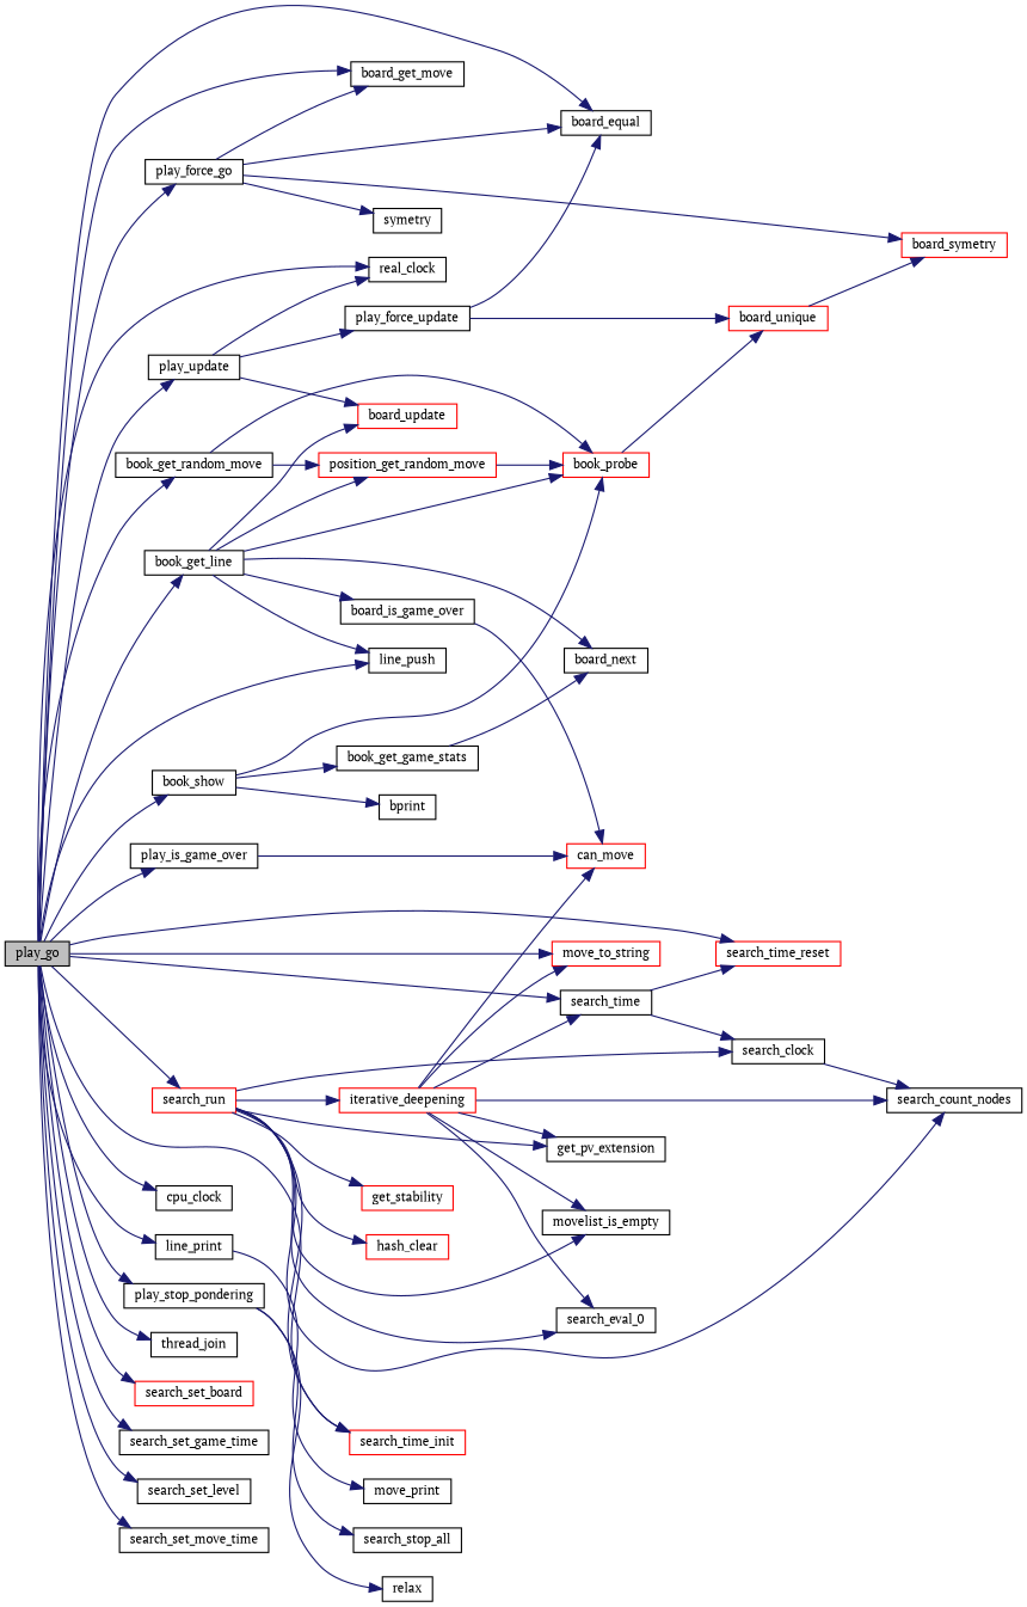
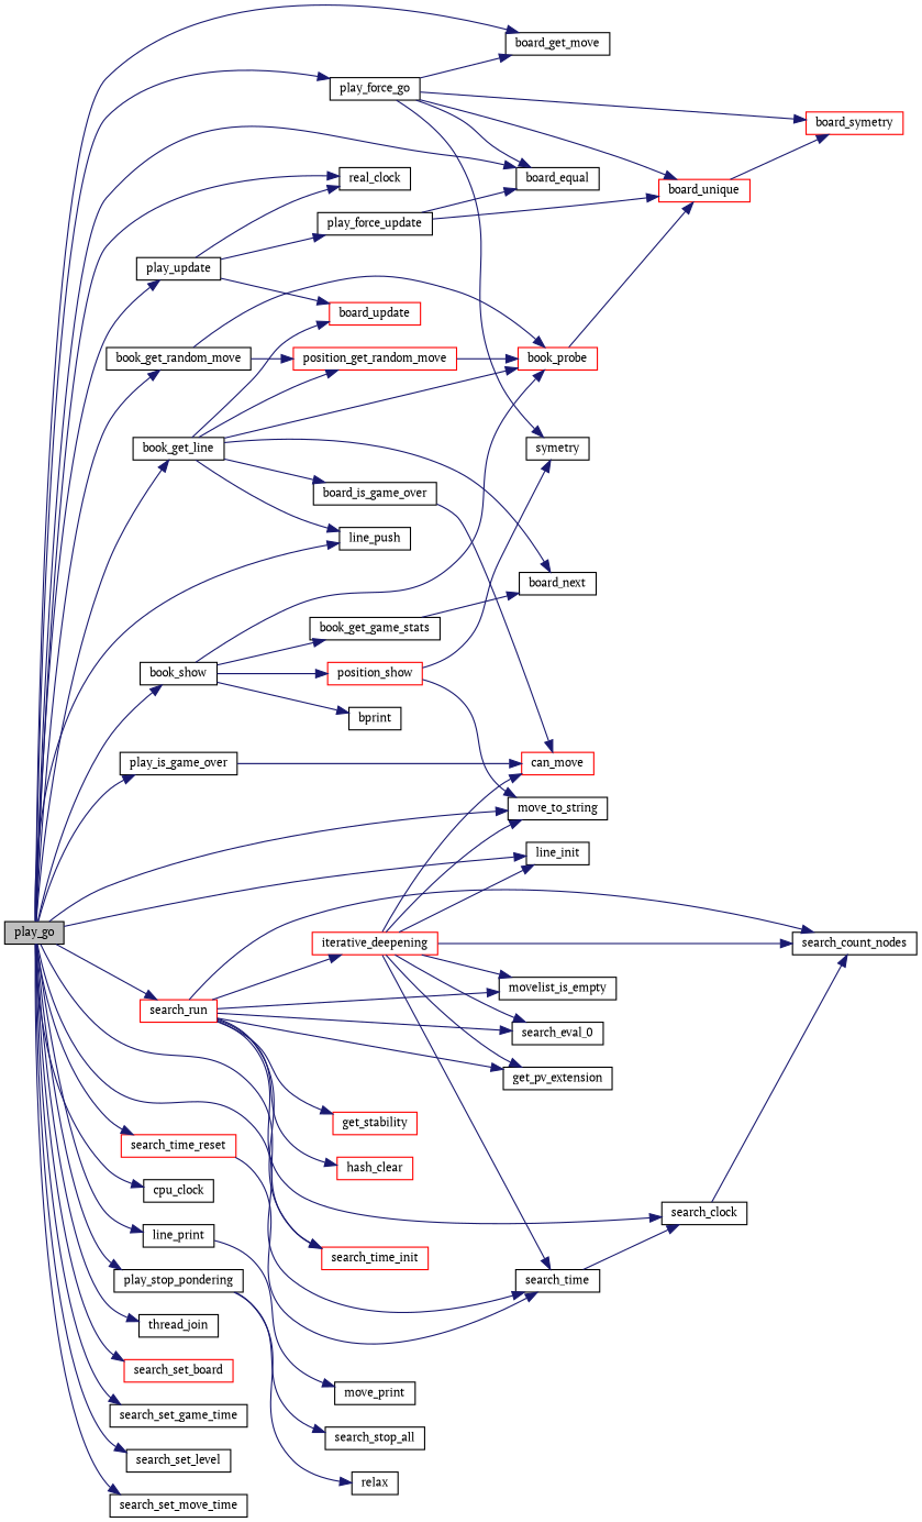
  digraph {
    fontname="PT Serif"
    rankdir=LR
    node [color=black fontname="PT Serif" fontsize=10 shape=record]
    edge [color=midnightblue fontname="PT Serif" fontsize=10 labelfontname=FreeSans labelfontsize=10 style=solid]
    n1 [fillcolor=grey75 fontcolor=black height=0.2 label=play_go style=filled width=0.4]
    n2 [height=0.2 label=board_equal width=0.4]
    n3 [height=0.2 label=board_get_move width=0.4]
    n4 [height=0.2 label=book_get_line width=0.4]
    n5 [height=0.2 label=line_push width=0.4]
    n6 [height=0.2 label=book_get_random_move width=0.4]
    n7 [height=0.2 label=book_show width=0.4]
-   n8 [color=red height=0.2 label=move_to_string width=0.4]
+   n8 [height=0.2 label=move_to_string width=0.4]
    n9 [height=0.2 label=cpu_clock width=0.4]
+   n10 [height=0.2 label=line_init width=0.4]
    n11 [height=0.2 label=line_print width=0.4]
    n12 [height=0.2 label=play_force_go width=0.4]
    n13 [height=0.2 label=play_is_game_over width=0.4]
    n14 [height=0.2 label=play_stop_pondering width=0.4]
    n15 [height=0.2 label=thread_join width=0.4]
    n16 [height=0.2 label=play_update width=0.4]
    n17 [height=0.2 label=real_clock width=0.4]
    n18 [color=red height=0.2 label=search_run width=0.4]
    n19 [height=0.2 label=search_time width=0.4]
    n20 [color=red height=0.2 label=search_time_init width=0.4]
    n21 [color=red height=0.2 label=search_set_board width=0.4]
    n22 [height=0.2 label=search_set_game_time width=0.4]
    n23 [height=0.2 label=search_set_level width=0.4]
    n24 [height=0.2 label=search_set_move_time width=0.4]
    n25 [color=red height=0.2 label=search_time_reset width=0.4]
    n26 [height=0.2 label=board_is_game_over width=0.4]
    n27 [height=0.2 label=board_next width=0.4]
    n28 [color=red height=0.2 label=board_update width=0.4]
    n29 [color=red height=0.2 label=book_probe width=0.4]
    n30 [color=red height=0.2 label=position_get_random_move width=0.4]
    n31 [height=0.2 label=book_get_game_stats width=0.4]
    n32 [height=0.2 label=bprint width=0.4]
+   n33 [color=red height=0.2 label=position_show width=0.4]
    n34 [height=0.2 label=move_print width=0.4]
    n35 [color=red height=0.2 label=board_unique width=0.4]
    n36 [color=red height=0.2 label=board_symetry width=0.4]
    n37 [height=0.2 label=symetry width=0.4]
    n38 [color=red height=0.2 label=can_move width=0.4]
    n39 [height=0.2 label=relax width=0.4]
    n40 [height=0.2 label=search_stop_all width=0.4]
    n41 [height=0.2 label=play_force_update width=0.4]
    n42 [height=0.2 label=get_pv_extension width=0.4]
    n43 [color=red height=0.2 label=get_stability width=0.4]
    n44 [color=red height=0.2 label=hash_clear width=0.4]
    n45 [color=red height=0.2 label=iterative_deepening width=0.4]
    n46 [height=0.2 label=movelist_is_empty width=0.4]
    n47 [height=0.2 label=search_count_nodes width=0.4]
    n48 [height=0.2 label=search_eval_0 width=0.4]
    n49 [height=0.2 label=search_clock width=0.4]
    n1 -> n2
    n1 -> n3
    n1 -> n4
    n1 -> n5
    n1 -> n6
    n1 -> n7
    n1 -> n8
    n1 -> n9
+   n1 -> n10
    n1 -> n11
    n1 -> n12
    n1 -> n13
    n1 -> n14
    n1 -> n15
    n1 -> n16
    n1 -> n17
    n1 -> n18
    n1 -> n19
    n1 -> n20
    n1 -> n21
    n1 -> n22
    n1 -> n23
    n1 -> n24
    n1 -> n25
    n4 -> n5
    n4 -> n26
    n4 -> n27
    n4 -> n28
    n4 -> n29
    n4 -> n30
    n6 -> n29
    n6 -> n30
    n7 -> n29
    n7 -> n31
    n7 -> n32
+   n7 -> n33
    n11 -> n34
    n12 -> n2
    n12 -> n3
+   n12 -> n35
    n12 -> n36
    n12 -> n37
    n13 -> n38
    n14 -> n39
    n14 -> n40
    n16 -> n17
    n16 -> n28
    n16 -> n41
    n18 -> n20
    n18 -> n42
    n18 -> n43
    n18 -> n44
    n18 -> n45
    n18 -> n46
    n18 -> n47
    n18 -> n48
    n18 -> n49
    n19 -> n49
-   n19 -> n25
+   n25 -> n19
    n26 -> n38
    n29 -> n35
    n30 -> n29
    n31 -> n27
+   n33 -> n8
+   n33 -> n37
    n35 -> n36
    n41 -> n2
    n41 -> n35
    n45 -> n8
+   n45 -> n10
    n45 -> n19
    n45 -> n38
    n45 -> n42
    n45 -> n46
    n45 -> n47
    n45 -> n48
    n49 -> n47
  }
